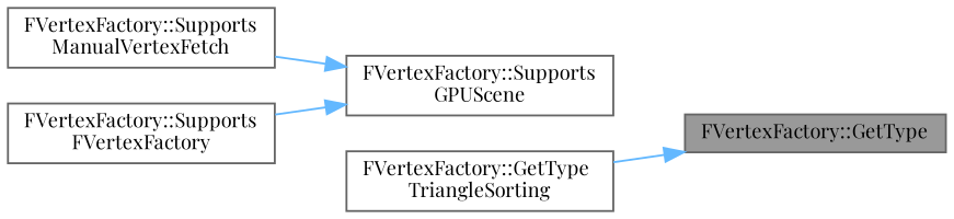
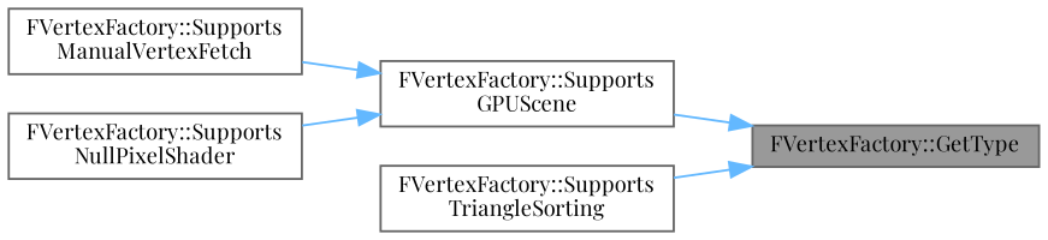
  digraph {
    fontname="Playfair Display"
    rankdir=RL
    node [color=grey40 fillcolor=white fontname="Playfair Display" fontsize=10 shape=box style=filled]
    edge [color=steelblue1 dir=back fontname="Playfair Display" fontsize=10 labelfontname=Helvetica labelfontsize=10 style=solid]
    n1 [color=gray40 fillcolor=grey60 fontcolor=black height=0.2 label="FVertexFactory::GetType" width=0.4]
    n2 [height=0.2 label="FVertexFactory::Supports\lGPUScene" width=0.4]
-   n3 [height=0.2 label="FVertexFactory::GetType\lTriangleSorting" width=0.4]
+   n3 [height=0.2 label="FVertexFactory::Supports\lTriangleSorting" width=0.4]
    n4 [height=0.2 label="FVertexFactory::Supports\lManualVertexFetch" width=0.4]
-   n5 [height=0.2 label="FVertexFactory::Supports\lFVertexFactory" width=0.4]
+   n5 [height=0.2 label="FVertexFactory::Supports\lNullPixelShader" width=0.4]
+   n1 -> n2
    n1 -> n3
    n2 -> n4
    n2 -> n5
  }
